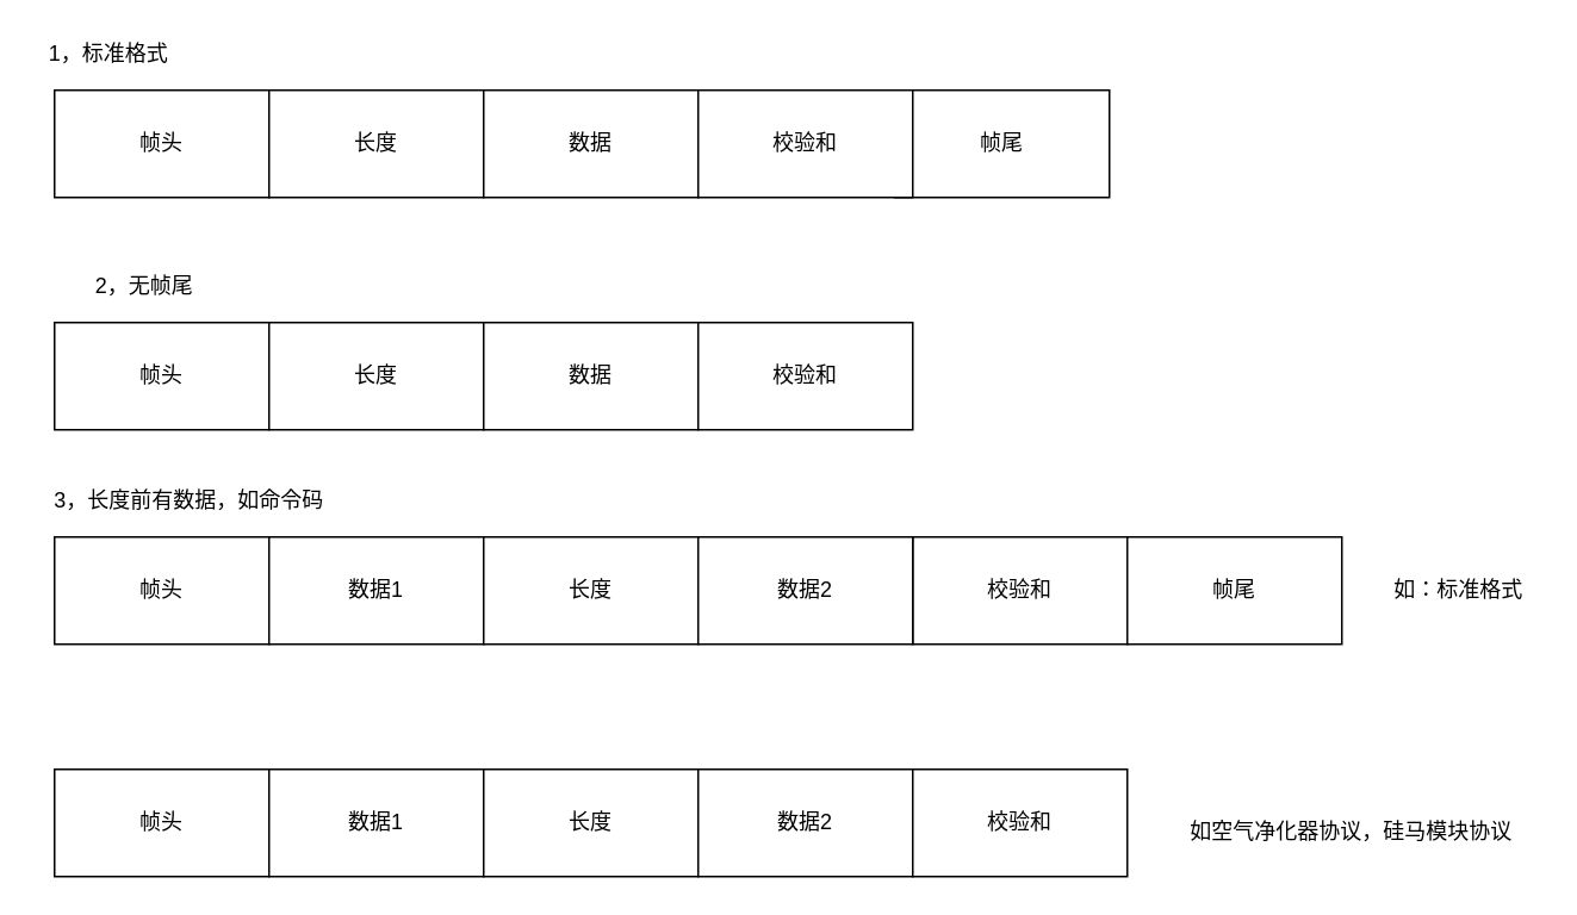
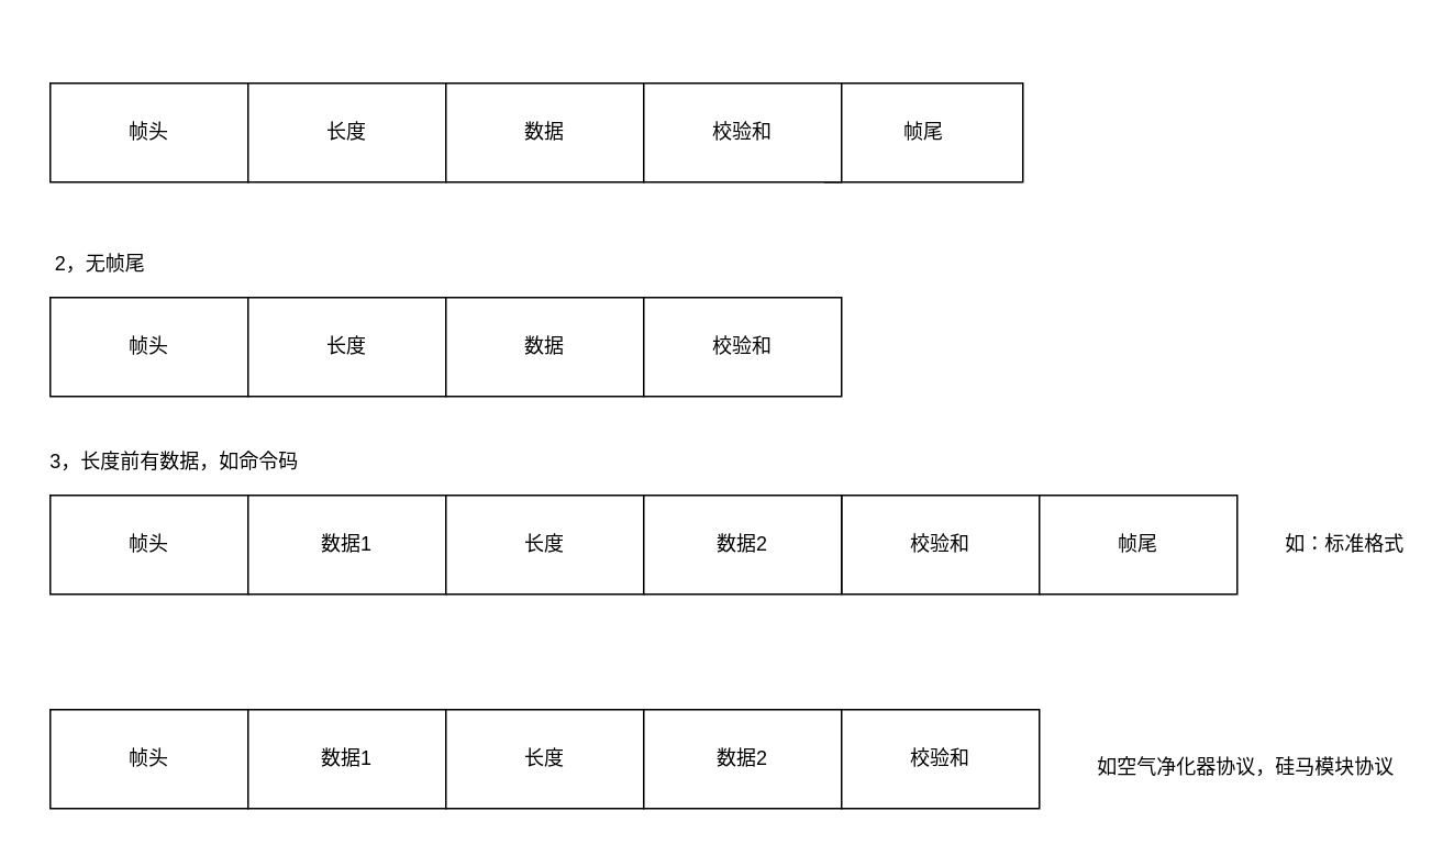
  <mxCell id="0" />
  <mxCell id="1" parent="0" />
  <mxCell id="2" value="帧头" style="rounded=0;whiteSpace=wrap;html=1;" vertex="1" parent="1"><mxGeometry x="30" y="50" width="120" height="60" as="geometry" /></mxCell>
  <mxCell id="3" value="长度" style="rounded=0;whiteSpace=wrap;html=1;" vertex="1" parent="1"><mxGeometry x="150" y="50" width="120" height="60" as="geometry" /></mxCell>
  <mxCell id="4" value="数据" style="rounded=0;whiteSpace=wrap;html=1;" vertex="1" parent="1"><mxGeometry x="270" y="50" width="120" height="60" as="geometry" /></mxCell>
  <mxCell id="5" value="帧尾" style="rounded=0;whiteSpace=wrap;html=1;" vertex="1" parent="1"><mxGeometry x="500" y="50" width="120" height="60" as="geometry" /></mxCell>
  <mxCell id="6" value="校验和" style="rounded=0;whiteSpace=wrap;html=1;" vertex="1" parent="1"><mxGeometry x="390" y="50" width="120" height="60" as="geometry" /></mxCell>
- <mxCell id="7" value="1，标准格式" style="text;html=1;align=center;verticalAlign=middle;resizable=0;points=[];autosize=1;strokeColor=none;" vertex="1" parent="1"><mxGeometry x="20" y="20" width="80" height="20" as="geometry" /></mxCell>
  <mxCell id="8" value="帧头" style="rounded=0;whiteSpace=wrap;html=1;" vertex="1" parent="1"><mxGeometry x="30" y="180" width="120" height="60" as="geometry" /></mxCell>
  <mxCell id="9" value="长度" style="rounded=0;whiteSpace=wrap;html=1;" vertex="1" parent="1"><mxGeometry x="150" y="180" width="120" height="60" as="geometry" /></mxCell>
  <mxCell id="10" value="数据" style="rounded=0;whiteSpace=wrap;html=1;" vertex="1" parent="1"><mxGeometry x="270" y="180" width="120" height="60" as="geometry" /></mxCell>
  <mxCell id="11" value="校验和" style="rounded=0;whiteSpace=wrap;html=1;" vertex="1" parent="1"><mxGeometry x="390" y="180" width="120" height="60" as="geometry" /></mxCell>
- <mxCell id="12" value="2，无帧尾" style="text;html=1;align=center;verticalAlign=middle;resizable=0;points=[];autosize=1;strokeColor=none;" vertex="1" parent="1"><mxGeometry x="45" y="150" width="70" height="20" as="geometry" /></mxCell>
+ <mxCell id="12" value="2，无帧尾" style="text;html=1;align=center;verticalAlign=middle;resizable=0;points=[];autosize=1;strokeColor=none;" vertex="1" parent="1"><mxGeometry x="25" y="150" width="70" height="20" as="geometry" /></mxCell>
  <mxCell id="13" value="帧头" style="rounded=0;whiteSpace=wrap;html=1;" vertex="1" parent="1"><mxGeometry x="30" y="300" width="120" height="60" as="geometry" /></mxCell>
  <mxCell id="14" value="3，长度前有数据，如命令码" style="text;html=1;align=center;verticalAlign=middle;resizable=0;points=[];autosize=1;strokeColor=none;" vertex="1" parent="1"><mxGeometry x="20" y="270" width="170" height="20" as="geometry" /></mxCell>
  <mxCell id="15" value="数据1" style="rounded=0;whiteSpace=wrap;html=1;" vertex="1" parent="1"><mxGeometry x="150" y="300" width="120" height="60" as="geometry" /></mxCell>
  <mxCell id="16" value="长度" style="rounded=0;whiteSpace=wrap;html=1;" vertex="1" parent="1"><mxGeometry x="270" y="300" width="120" height="60" as="geometry" /></mxCell>
  <mxCell id="17" value="校验和" style="rounded=0;whiteSpace=wrap;html=1;" vertex="1" parent="1"><mxGeometry x="510" y="300" width="120" height="60" as="geometry" /></mxCell>
  <mxCell id="18" value="帧尾" style="rounded=0;whiteSpace=wrap;html=1;" vertex="1" parent="1"><mxGeometry x="630" y="300" width="120" height="60" as="geometry" /></mxCell>
  <mxCell id="19" value="如：标准格式" style="text;html=1;align=center;verticalAlign=middle;resizable=0;points=[];autosize=1;strokeColor=none;" vertex="1" parent="1"><mxGeometry x="770" y="320" width="90" height="20" as="geometry" /></mxCell>
  <mxCell id="20" value="数据2" style="rounded=0;whiteSpace=wrap;html=1;" vertex="1" parent="1"><mxGeometry x="390" y="300" width="120" height="60" as="geometry" /></mxCell>
  <mxCell id="21" value="帧头" style="rounded=0;whiteSpace=wrap;html=1;" vertex="1" parent="1"><mxGeometry x="30" y="430" width="120" height="60" as="geometry" /></mxCell>
  <mxCell id="22" value="数据1" style="rounded=0;whiteSpace=wrap;html=1;" vertex="1" parent="1"><mxGeometry x="150" y="430" width="120" height="60" as="geometry" /></mxCell>
  <mxCell id="23" value="长度" style="rounded=0;whiteSpace=wrap;html=1;" vertex="1" parent="1"><mxGeometry x="270" y="430" width="120" height="60" as="geometry" /></mxCell>
  <mxCell id="24" value="数据2" style="rounded=0;whiteSpace=wrap;html=1;" vertex="1" parent="1"><mxGeometry x="390" y="430" width="120" height="60" as="geometry" /></mxCell>
  <mxCell id="25" value="校验和" style="rounded=0;whiteSpace=wrap;html=1;" vertex="1" parent="1"><mxGeometry x="510" y="430" width="120" height="60" as="geometry" /></mxCell>
  <mxCell id="26" value="如空气净化器协议，硅马模块协议" style="text;html=1;align=center;verticalAlign=middle;resizable=0;points=[];autosize=1;strokeColor=none;" vertex="1" parent="1"><mxGeometry x="655" y="455" width="200" height="20" as="geometry" /></mxCell>
